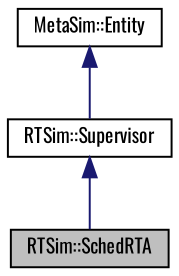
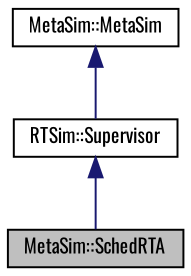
  digraph {
    fontname=Oswald
    node [color=black fillcolor=white fontname=Oswald fontsize=10 shape=record style=filled]
    edge [color=midnightblue dir=back fontname=Oswald fontsize=10 labelfontname=Helvetica labelfontsize=10 style=solid]
-   n1 [fillcolor=grey75 fontcolor=black height=0.2 label="RTSim::SchedRTA" width=0.4]
-   n2 [height=0.2 label="MetaSim::Entity" width=0.4]
+   n1 [fillcolor=grey75 fontcolor=black height=0.2 label="MetaSim::SchedRTA" width=0.4]
+   n2 [height=0.2 label="MetaSim::MetaSim" width=0.4]
    n3 [height=0.2 label="RTSim::Supervisor" width=0.4]
    n2 -> n3
    n3 -> n1
  }
